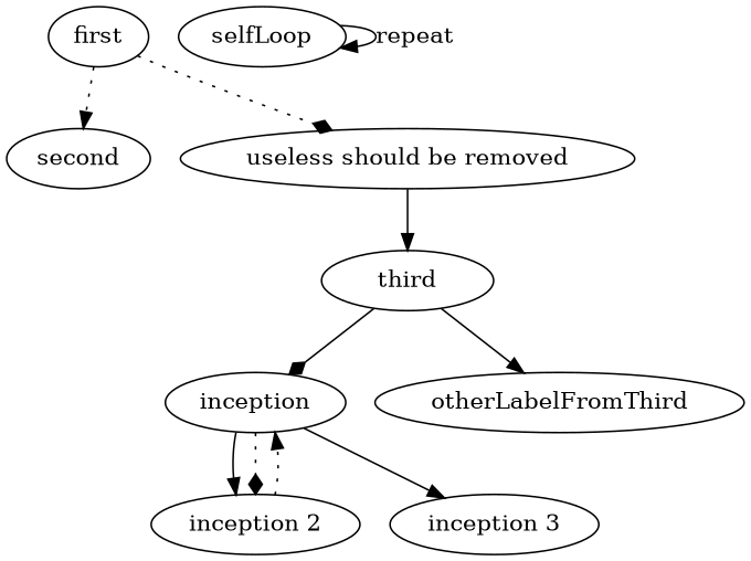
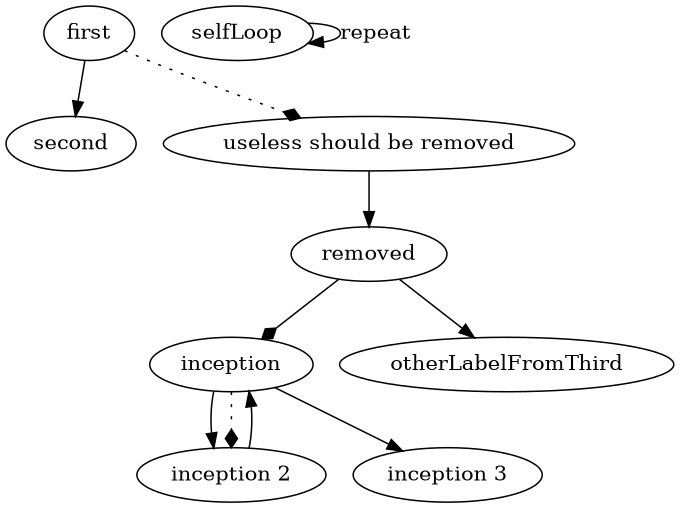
  digraph {
    n1 [label=first]
    n2 [label=second]
    n3 [label="useless should be removed"]
-   n4 [label=third]
+   n4 [label=removed]
    n5 [label=inception]
    n6 [label="inception 2"]
    n7 [label="inception 3"]
    n8 [label=otherLabelFromThird]
    n9 [label=selfLoop]
-   n1 -> n2 [style=dotted]
+   n1 -> n2 [style=solid]
    n1 -> n3 [arrowhead=diamond style=dotted]
    n3 -> n4
    n4 -> n5 [arrowhead=diamond style=solid]
    n4 -> n8
    n5 -> n6
    n5 -> n6 [arrowhead=diamond style=dotted]
    n5 -> n7
-   n6 -> n5 [style=dotted]
+   n6 -> n5
    n9 -> n9 [label=repeat]
  }
